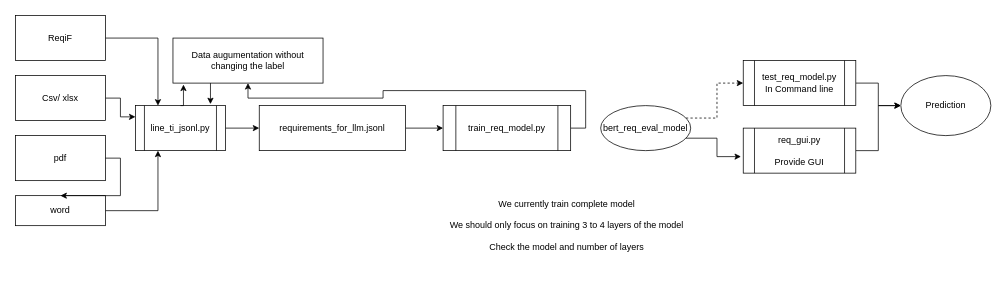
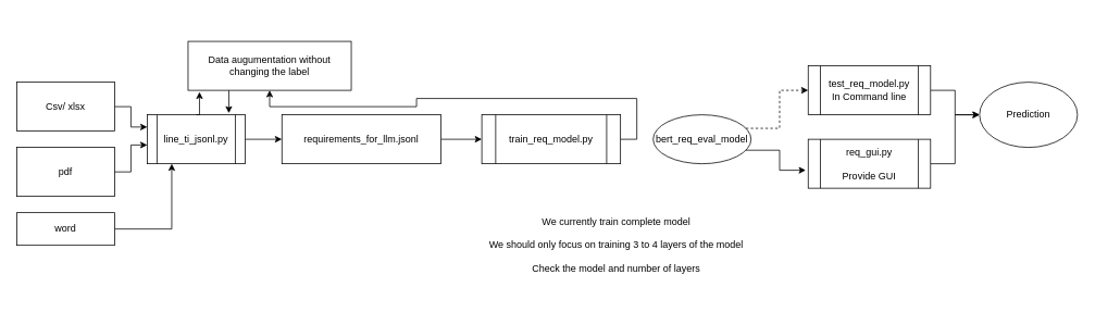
  <mxCell id="0" />
  <mxCell id="1" parent="0" />
- <mxCell id="2" style="edgeStyle=orthogonalEdgeStyle;rounded=0;orthogonalLoop=1;jettySize=auto;html=1;exitX=1;exitY=0.5;exitDx=0;exitDy=0;entryX=0.25;entryY=0;entryDx=0;entryDy=0;" edge="1" parent="1" source="3" target="10"><mxGeometry relative="1" as="geometry" /></mxCell>
- <mxCell id="3" value="ReqiF" style="rounded=0;whiteSpace=wrap;html=1;" vertex="1" parent="1"><mxGeometry x="20" y="20" width="120" height="60" as="geometry" /></mxCell>
  <mxCell id="4" style="edgeStyle=orthogonalEdgeStyle;rounded=0;orthogonalLoop=1;jettySize=auto;html=1;exitX=1;exitY=0.5;exitDx=0;exitDy=0;entryX=0;entryY=0.25;entryDx=0;entryDy=0;" edge="1" parent="1" source="5" target="10"><mxGeometry relative="1" as="geometry" /></mxCell>
  <mxCell id="5" value="Csv/ xlsx" style="rounded=0;whiteSpace=wrap;html=1;" vertex="1" parent="1"><mxGeometry x="20" y="100" width="120" height="60" as="geometry" /></mxCell>
  <mxCell id="6" value="pdf" style="rounded=0;whiteSpace=wrap;html=1;" vertex="1" parent="1"><mxGeometry x="20" y="180" width="120" height="60" as="geometry" /></mxCell>
  <mxCell id="7" style="edgeStyle=orthogonalEdgeStyle;rounded=0;orthogonalLoop=1;jettySize=auto;html=1;exitX=1;exitY=0.5;exitDx=0;exitDy=0;entryX=0.25;entryY=1;entryDx=0;entryDy=0;" edge="1" parent="1" source="8" target="10"><mxGeometry relative="1" as="geometry" /></mxCell>
  <mxCell id="8" value="word" style="rounded=0;whiteSpace=wrap;html=1;" vertex="1" parent="1"><mxGeometry x="20" y="260" width="120" height="40" as="geometry" /></mxCell>
  <mxCell id="9" style="edgeStyle=orthogonalEdgeStyle;rounded=0;orthogonalLoop=1;jettySize=auto;html=1;exitX=1;exitY=0.5;exitDx=0;exitDy=0;entryX=0;entryY=0.5;entryDx=0;entryDy=0;" edge="1" parent="1" source="10" target="12"><mxGeometry relative="1" as="geometry" /></mxCell>
  <mxCell id="10" value="line_ti_jsonl.py" style="shape=process;whiteSpace=wrap;html=1;backgroundOutline=1;" vertex="1" parent="1"><mxGeometry x="180" y="140" width="120" height="60" as="geometry" /></mxCell>
  <mxCell id="11" style="edgeStyle=orthogonalEdgeStyle;rounded=0;orthogonalLoop=1;jettySize=auto;html=1;exitX=1;exitY=0.5;exitDx=0;exitDy=0;entryX=0;entryY=0.5;entryDx=0;entryDy=0;" edge="1" parent="1" source="12" target="14"><mxGeometry relative="1" as="geometry" /></mxCell>
  <mxCell id="12" value="requirements_for_llm.jsonl" style="rounded=0;whiteSpace=wrap;html=1;" vertex="1" parent="1"><mxGeometry x="345" y="140" width="195" height="60" as="geometry" /></mxCell>
  <mxCell id="13" style="edgeStyle=orthogonalEdgeStyle;rounded=0;orthogonalLoop=1;jettySize=auto;html=1;exitX=1;exitY=0.5;exitDx=0;exitDy=0;" edge="1" parent="1" source="14" target="25"><mxGeometry relative="1" as="geometry" /></mxCell>
  <mxCell id="14" value="train_req_model.py" style="shape=process;whiteSpace=wrap;html=1;backgroundOutline=1;" vertex="1" parent="1"><mxGeometry x="590" y="140" width="170" height="60" as="geometry" /></mxCell>
  <mxCell id="15" style="edgeStyle=orthogonalEdgeStyle;rounded=0;orthogonalLoop=1;jettySize=auto;html=1;exitX=1;exitY=0.25;exitDx=0;exitDy=0;entryX=0;entryY=0.5;entryDx=0;entryDy=0;dashed=1;" edge="1" parent="1" source="16" target="18"><mxGeometry relative="1" as="geometry" /></mxCell>
  <mxCell id="16" value="bert_req_eval_model" style="ellipse;whiteSpace=wrap;html=1;" vertex="1" parent="1"><mxGeometry x="800" y="140" width="120" height="60" as="geometry" /></mxCell>
  <mxCell id="17" style="edgeStyle=orthogonalEdgeStyle;rounded=0;orthogonalLoop=1;jettySize=auto;html=1;exitX=1;exitY=0.5;exitDx=0;exitDy=0;entryX=0;entryY=0.5;entryDx=0;entryDy=0;" edge="1" parent="1" source="18" target="21"><mxGeometry relative="1" as="geometry" /></mxCell>
  <mxCell id="18" value="test_req_model.py&lt;div&gt;In Command line&lt;/div&gt;" style="shape=process;whiteSpace=wrap;html=1;backgroundOutline=1;" vertex="1" parent="1"><mxGeometry x="990" y="80" width="150" height="60" as="geometry" /></mxCell>
  <mxCell id="19" style="edgeStyle=orthogonalEdgeStyle;rounded=0;orthogonalLoop=1;jettySize=auto;html=1;exitX=1;exitY=0.5;exitDx=0;exitDy=0;entryX=0;entryY=0.5;entryDx=0;entryDy=0;" edge="1" parent="1" source="20" target="21"><mxGeometry relative="1" as="geometry" /></mxCell>
  <mxCell id="20" value="req_gui.py&lt;div&gt;&lt;br&gt;&lt;/div&gt;&lt;div&gt;Provide GUI&lt;/div&gt;" style="shape=process;whiteSpace=wrap;html=1;backgroundOutline=1;" vertex="1" parent="1"><mxGeometry x="990" y="170" width="150" height="60" as="geometry" /></mxCell>
  <mxCell id="21" value="Prediction" style="ellipse;whiteSpace=wrap;html=1;" vertex="1" parent="1"><mxGeometry x="1200" y="100" width="120" height="80" as="geometry" /></mxCell>
- <mxCell id="22" style="edgeStyle=orthogonalEdgeStyle;rounded=0;orthogonalLoop=1;jettySize=auto;html=1;exitX=1;exitY=0.5;exitDx=0;exitDy=0;" edge="1" parent="1" source="6" target="8"><mxGeometry relative="1" as="geometry" /></mxCell>
+ <mxCell id="22" style="edgeStyle=orthogonalEdgeStyle;rounded=0;orthogonalLoop=1;jettySize=auto;html=1;exitX=1;exitY=0.5;exitDx=0;exitDy=0;entryX=0;entryY=0.617;entryDx=0;entryDy=0;entryPerimeter=0;" edge="1" parent="1" source="6" target="10"><mxGeometry relative="1" as="geometry" /></mxCell>
  <mxCell id="23" style="edgeStyle=orthogonalEdgeStyle;rounded=0;orthogonalLoop=1;jettySize=auto;html=1;exitX=1;exitY=0.75;exitDx=0;exitDy=0;entryX=-0.02;entryY=0.633;entryDx=0;entryDy=0;entryPerimeter=0;" edge="1" parent="1" source="16" target="20"><mxGeometry relative="1" as="geometry" /></mxCell>
  <mxCell id="24" value="We currently train complete model&lt;div&gt;&lt;br&gt;&lt;/div&gt;&lt;div&gt;We should only focus on training 3 to 4 layers of the model&lt;/div&gt;&lt;div&gt;&lt;br&gt;&lt;/div&gt;&lt;div&gt;Check the model and number of layers&lt;/div&gt;" style="text;html=1;align=center;verticalAlign=middle;whiteSpace=wrap;rounded=0;" vertex="1" parent="1"><mxGeometry x="590" y="240" width="330" height="120" as="geometry" /></mxCell>
  <mxCell id="25" value="Data augumentation without changing the label" style="rounded=0;whiteSpace=wrap;html=1;" vertex="1" parent="1"><mxGeometry x="230" y="50" width="200" height="60" as="geometry" /></mxCell>
  <mxCell id="26" style="edgeStyle=orthogonalEdgeStyle;rounded=0;orthogonalLoop=1;jettySize=auto;html=1;exitX=0.5;exitY=0;exitDx=0;exitDy=0;entryX=0.07;entryY=1.033;entryDx=0;entryDy=0;entryPerimeter=0;" edge="1" parent="1" source="10" target="25"><mxGeometry relative="1" as="geometry" /></mxCell>
  <mxCell id="27" style="edgeStyle=orthogonalEdgeStyle;rounded=0;orthogonalLoop=1;jettySize=auto;html=1;exitX=0.25;exitY=1;exitDx=0;exitDy=0;entryX=0.833;entryY=-0.033;entryDx=0;entryDy=0;entryPerimeter=0;" edge="1" parent="1" source="25" target="10"><mxGeometry relative="1" as="geometry" /></mxCell>
